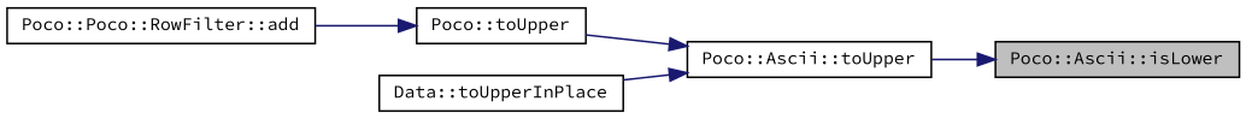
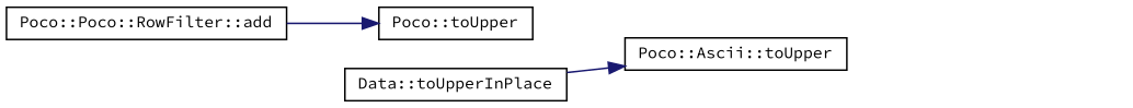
  digraph {
    fontname="Source Code Pro"
    rankdir=RL
    node [color=black fillcolor=white fontname="Source Code Pro" fontsize=10 shape=record style=filled]
    edge [color=midnightblue dir=back fontname="Source Code Pro" fontsize=10 labelfontname=Helvetica labelfontsize=10 style=solid]
-   n1 [fillcolor=grey75 fontcolor=black height=0.2 label="Poco::Ascii::isLower" width=0.4]
    n2 [height=0.2 label="Poco::Ascii::toUpper" width=0.4]
    n3 [height=0.2 label="Poco::toUpper" width=0.4]
    n4 [height=0.2 label="Data::toUpperInPlace" width=0.4]
    n5 [height=0.2 label="Poco::Poco::RowFilter::add" width=0.4]
-   n1 -> n2
-   n2 -> n3
    n2 -> n4
    n3 -> n5
  }
